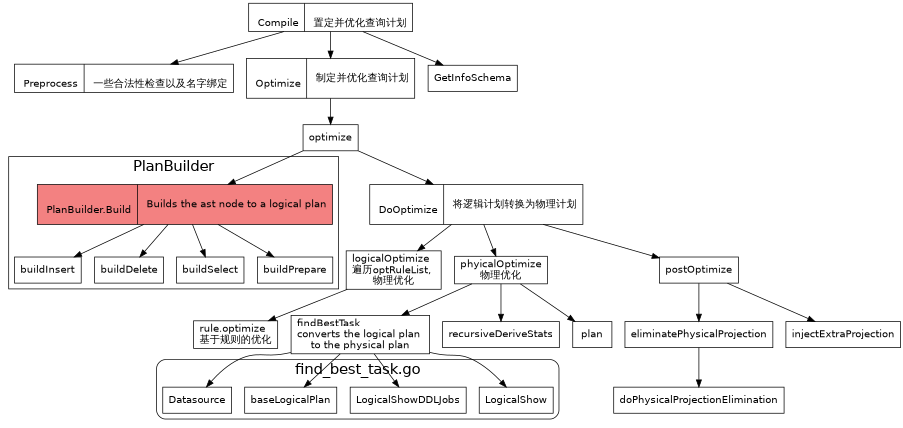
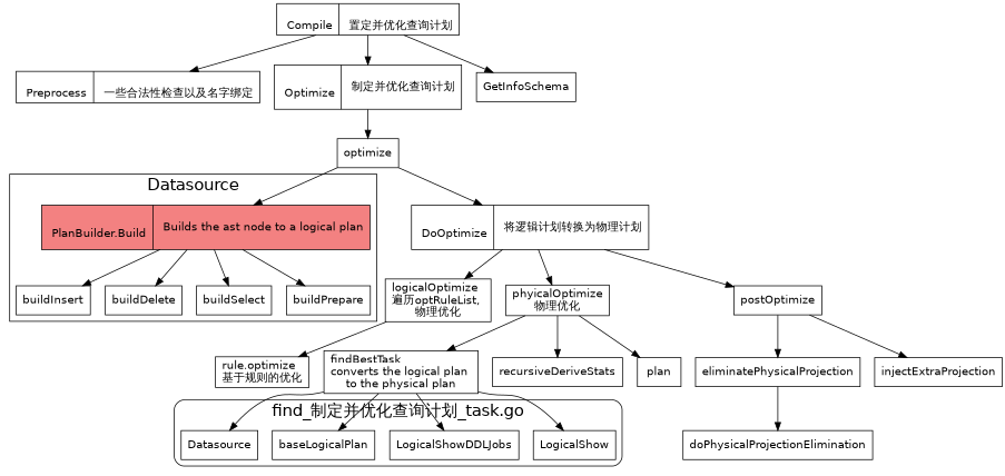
  digraph {
    fontname="DejaVu Sans"
    newrank=true
    rankdir=TB
    node [fontname="DejaVu Sans" shape=box]
    edge [fontname="DejaVu Sans"]
    n1 [fillcolor="#f38181" label="{{\n        PlanBuilder.Build\l|\n        Builds the ast node to a logical plan\l\n      }}" shape=record style=filled]
    buildInsert
    buildDelete
    buildSelect
    buildPrepare
    LogicalShow
    LogicalShowDDLJobs
    baseLogicalPlan
    Datasource
    n10 [label="{{\n      Compile|\n      置定并优化查询计划\n    }}" shape=record]
    n11 [label="{{\n    Preprocess\l|\n      一些合法性检查以及名字绑定\n    }}" shape=record]
    n12 [label="{{\n      Optimize|\n      制定并优化查询计划\l\n    }}" shape=record]
    GetInfoSchema
    optimize
    n15 [label="{{\n      DoOptimize|\n      将逻辑计划转换为物理计划\l\n    }}" shape=record]
    n16 [label="logicalOptimize\l遍历optRuleList, \l物理优化"]
    n17 [label="phyicalOptimize\l物理优化"]
    postOptimize
    n19 [label="rule.optimize\l基于规则的优化"]
    n20 [label="findBestTask\lconverts the logical plan \lto the physical plan"]
    recursiveDeriveStats
    plan
    eliminatePhysicalProjection
    injectExtraProjection
    doPhysicalProjectionElimination
    subgraph cluster_1 {
      fontsize=20
-     label=PlanBuilder
+     label=Datasource
      n1
      buildInsert
      buildDelete
      buildSelect
      buildPrepare
    }
    subgraph cluster_2 {
      fontsize=20
-     label="find_best_task.go"
+     label="find_制定并优化查询计划_task.go"
      style=rounded
      LogicalShow
      LogicalShowDDLJobs
      baseLogicalPlan
      Datasource
    }
    n1 -> buildInsert
    n1 -> buildDelete
    n1 -> buildSelect
    n1 -> buildPrepare
    n10 -> n11
    n10 -> n12
    n10 -> GetInfoSchema
    n12 -> optimize
    optimize -> n1
    optimize -> n15
    n15 -> n16
    n15 -> n17
    n15 -> postOptimize
    n16 -> n19
    n17 -> n20
    n17 -> recursiveDeriveStats
    n17 -> plan
    postOptimize -> eliminatePhysicalProjection
    postOptimize -> injectExtraProjection
    n20 -> LogicalShow
    n20 -> LogicalShowDDLJobs
    n20 -> baseLogicalPlan
    n20 -> Datasource
    eliminatePhysicalProjection -> doPhysicalProjectionElimination
  }
